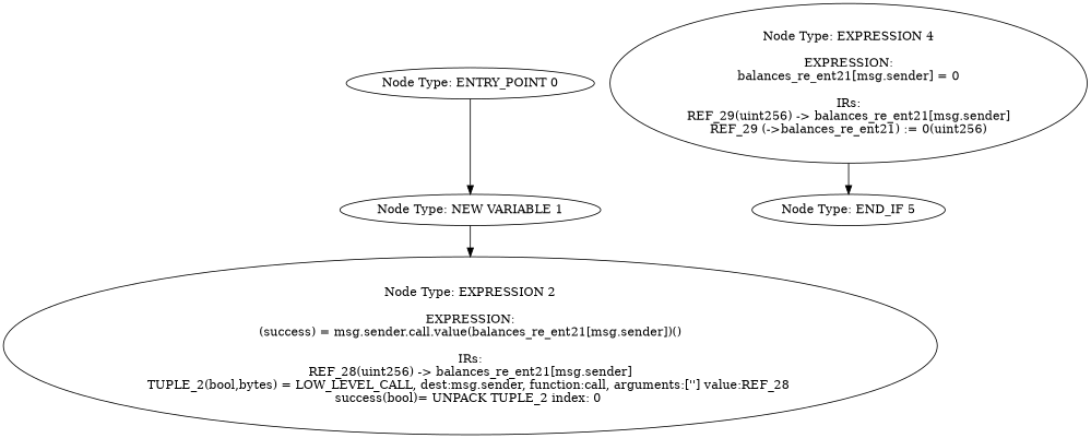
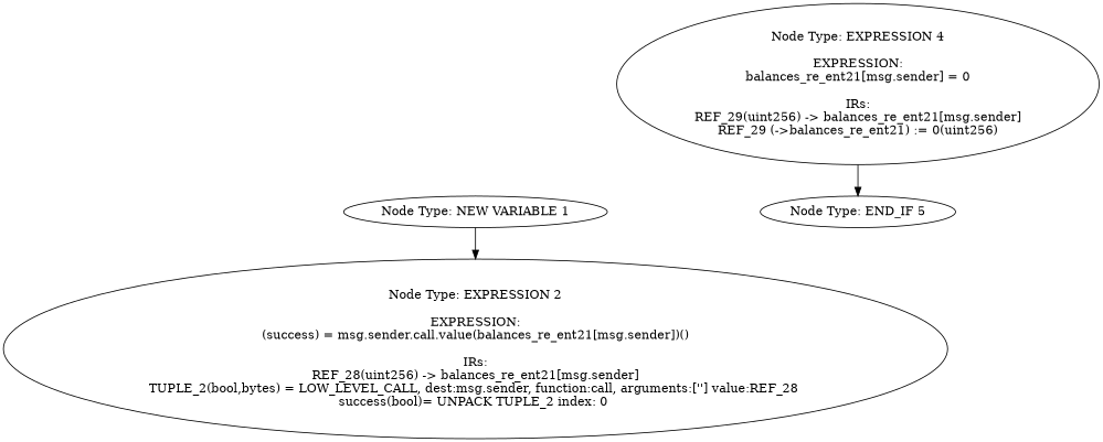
  digraph {
-   n1 [label="Node Type: ENTRY_POINT 0\n"]
    n2 [label="Node Type: NEW VARIABLE 1\n"]
    n3 [label="Node Type: EXPRESSION 2\n\nEXPRESSION:\n(success) = msg.sender.call.value(balances_re_ent21[msg.sender])()\n\nIRs:\nREF_28(uint256) -> balances_re_ent21[msg.sender]\nTUPLE_2(bool,bytes) = LOW_LEVEL_CALL, dest:msg.sender, function:call, arguments:[''] value:REF_28 \nsuccess(bool)= UNPACK TUPLE_2 index: 0 "]
    n4 [label="Node Type: EXPRESSION 4\n\nEXPRESSION:\nbalances_re_ent21[msg.sender] = 0\n\nIRs:\nREF_29(uint256) -> balances_re_ent21[msg.sender]\nREF_29 (->balances_re_ent21) := 0(uint256)"]
    n5 [label="Node Type: END_IF 5\n"]
-   n1 -> n2
    n2 -> n3
    n4 -> n5
  }
